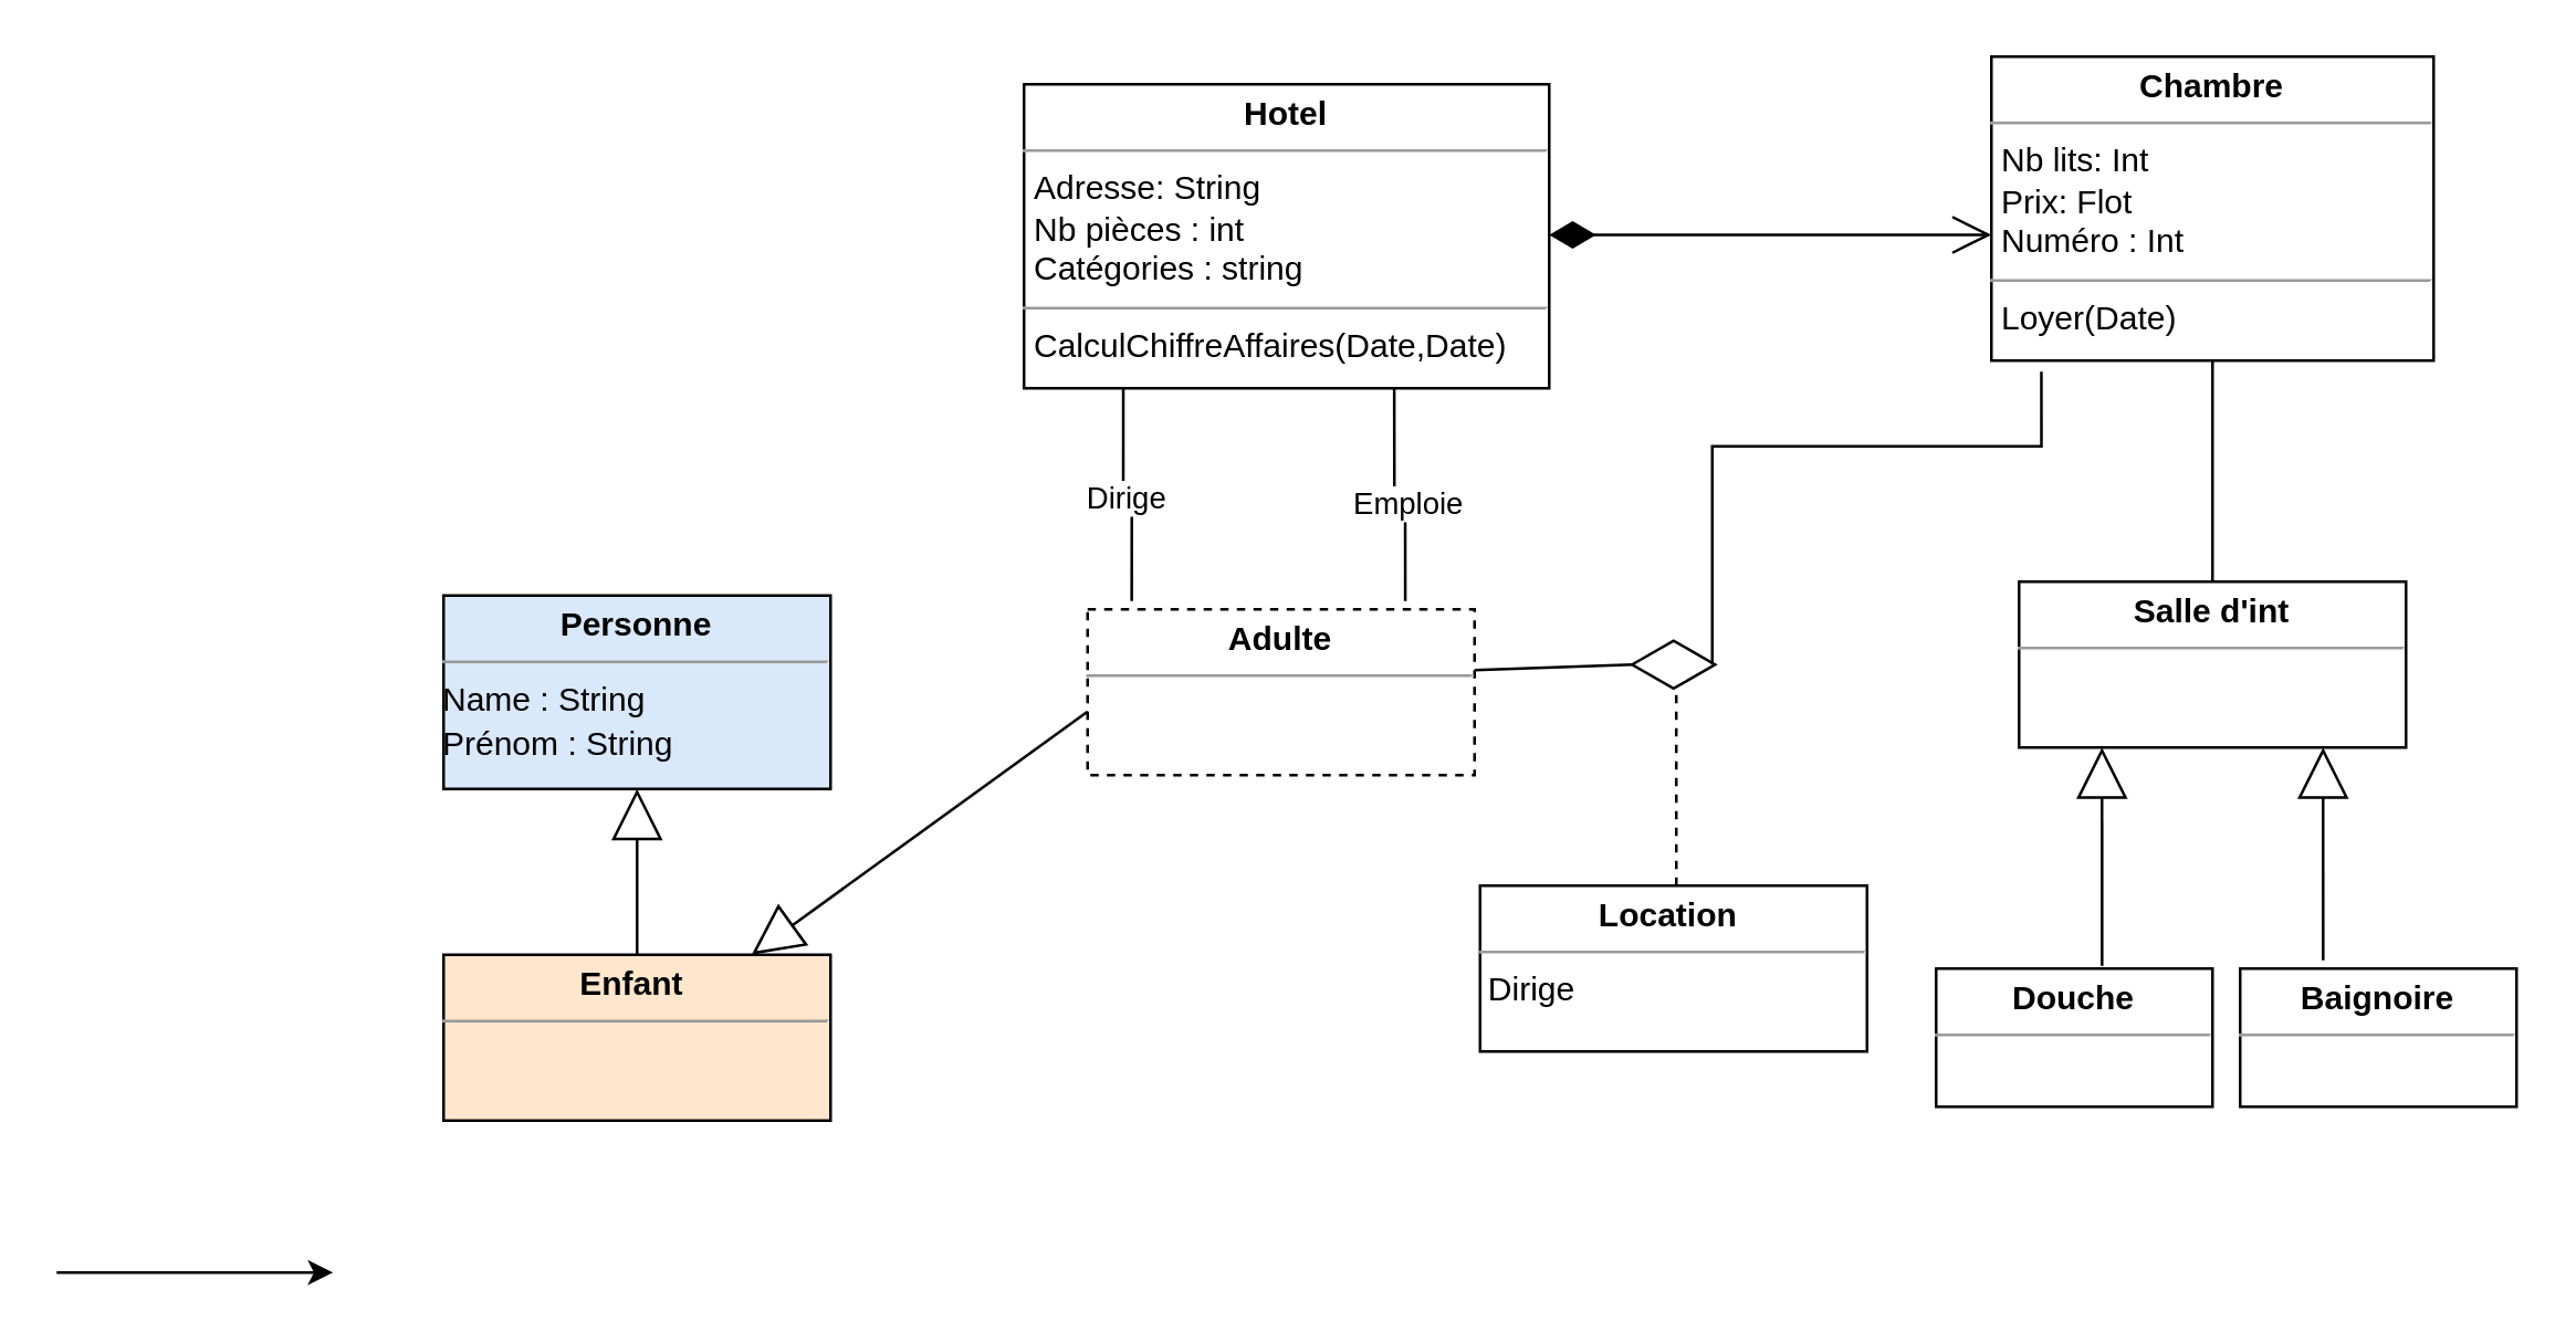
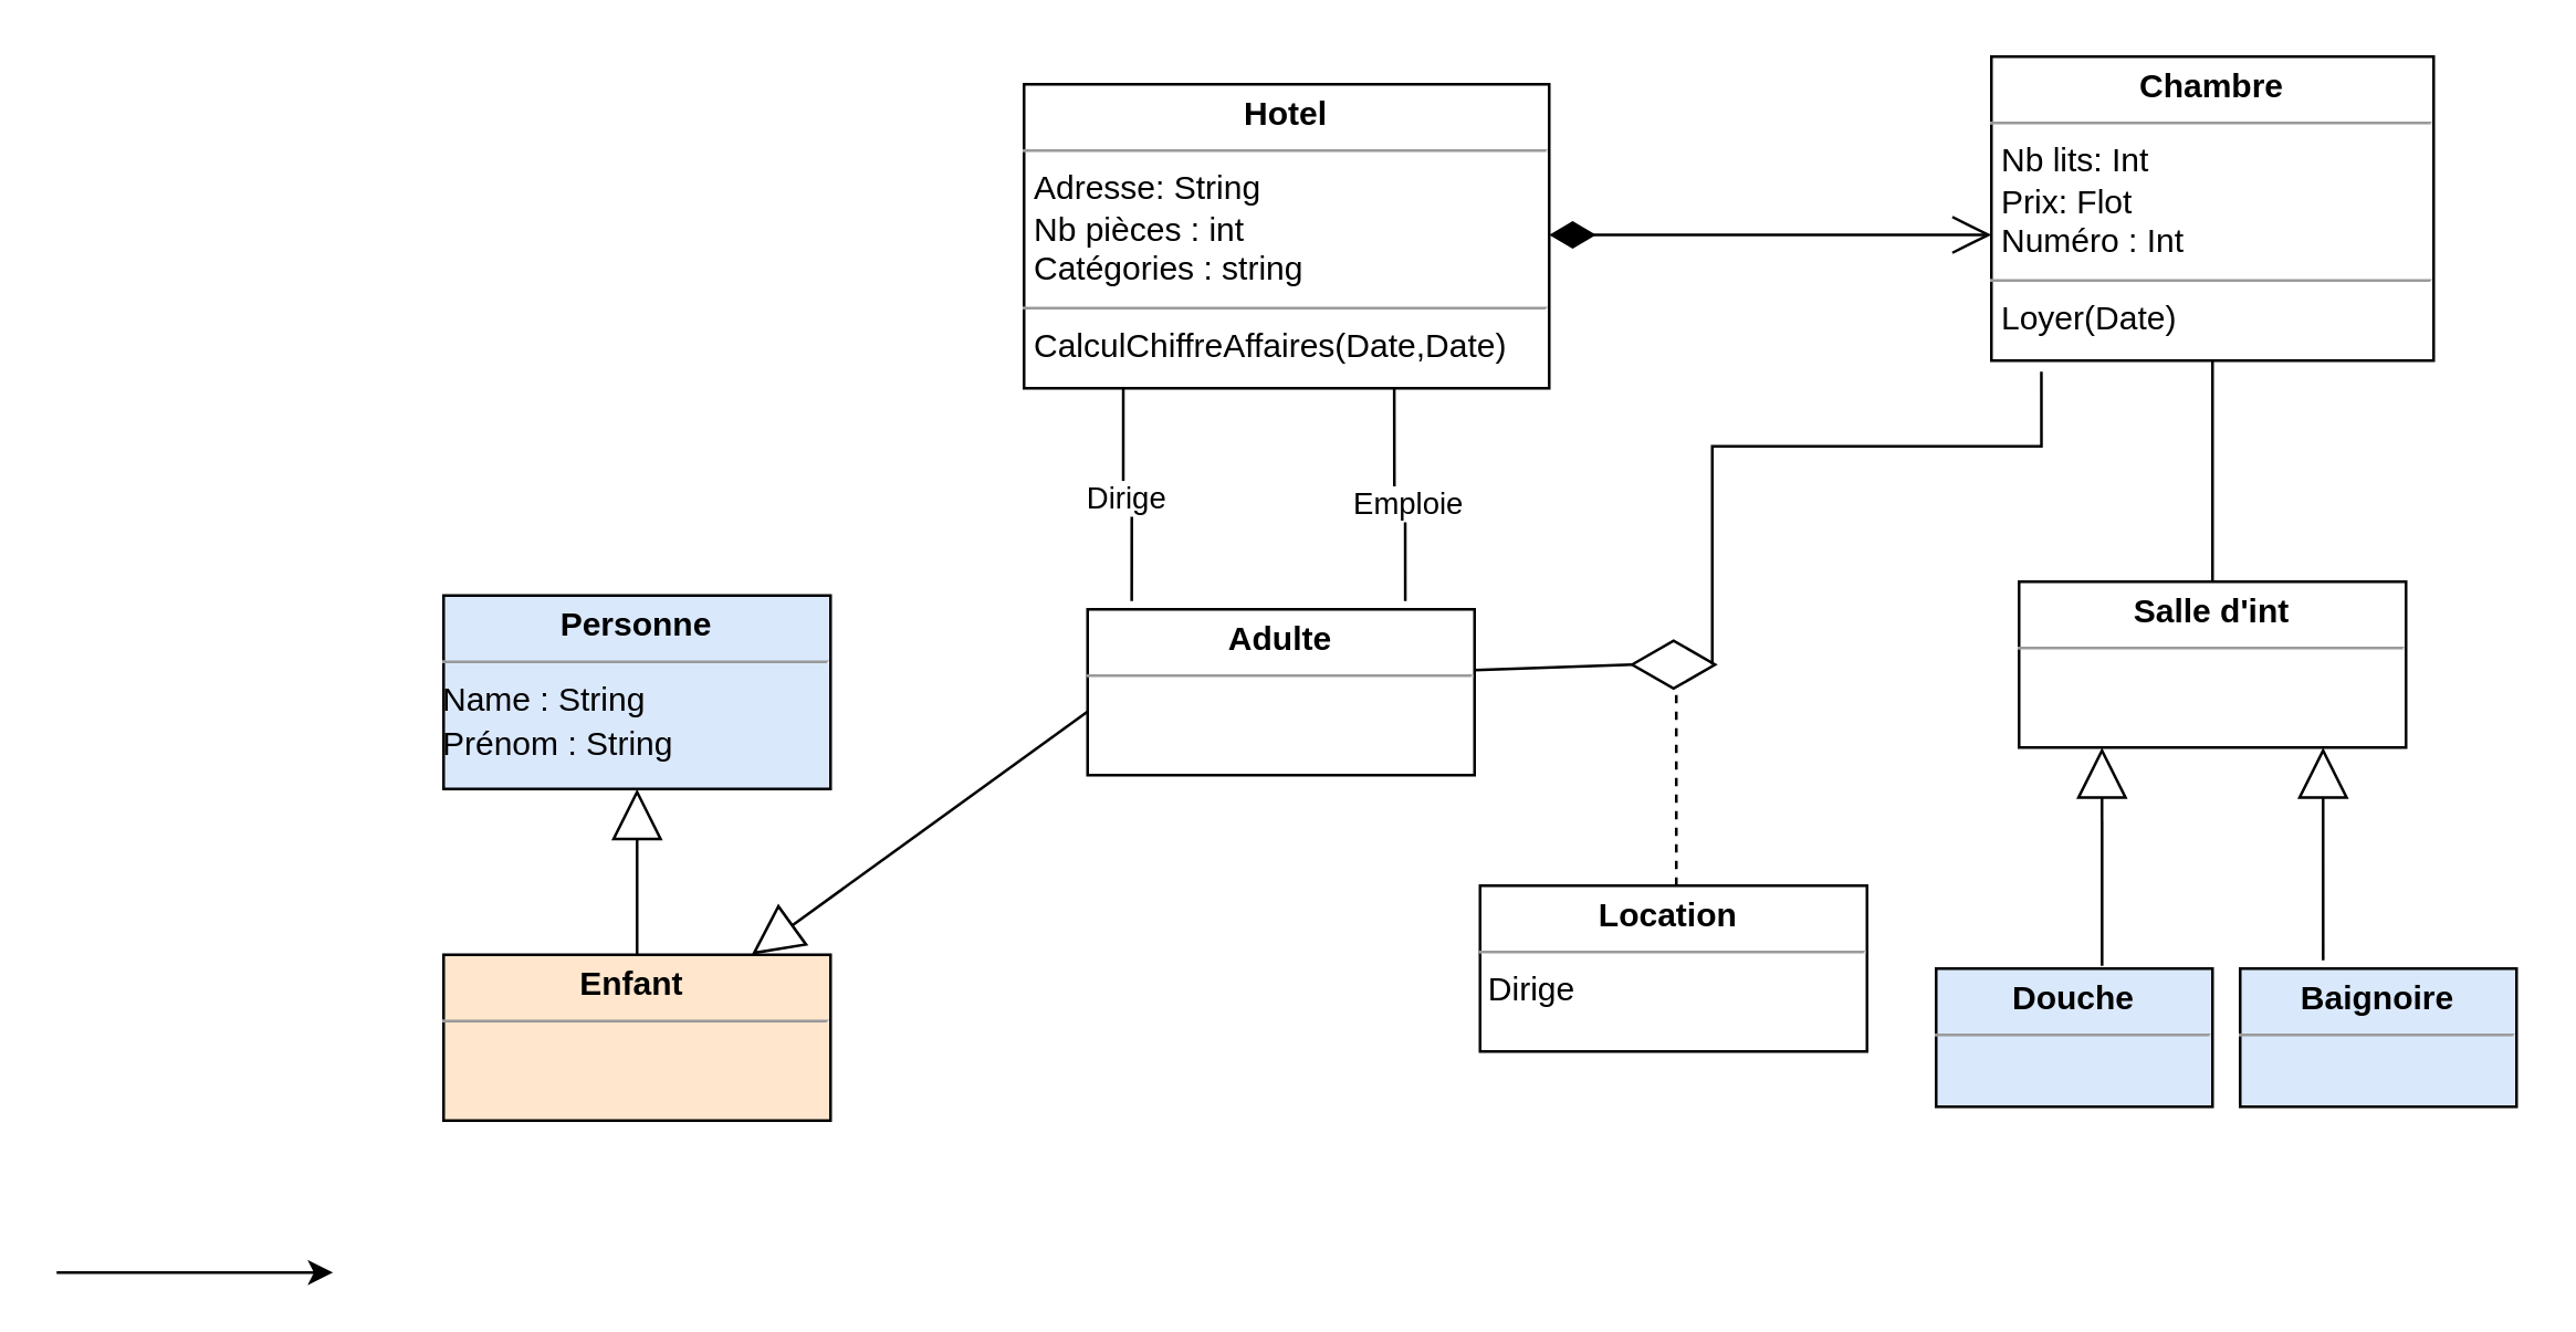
  <mxCell id="0" />
  <mxCell id="1" parent="0" />
  <mxCell id="2" value="&lt;p style=&quot;margin:0px;margin-top:4px;text-align:center;&quot;&gt;&lt;b&gt;Hotel&lt;/b&gt;&lt;/p&gt;&lt;hr size=&quot;1&quot;&gt;&lt;p style=&quot;margin:0px;margin-left:4px;&quot;&gt;Adresse: String&lt;/p&gt;&lt;p style=&quot;margin:0px;margin-left:4px;&quot;&gt;Nb pièces : int&lt;/p&gt;&lt;p style=&quot;margin:0px;margin-left:4px;&quot;&gt;Catégories : string&lt;/p&gt;&lt;hr size=&quot;1&quot;&gt;&lt;p style=&quot;margin:0px;margin-left:4px;&quot;&gt;CalculChiffreAffaires(Date,Date)&amp;nbsp;&lt;/p&gt;" style="verticalAlign=top;align=left;overflow=fill;fontSize=12;fontFamily=Helvetica;html=1;whiteSpace=wrap;" vertex="1" parent="1"><mxGeometry x="370" y="30" width="190" height="110" as="geometry" /></mxCell>
  <mxCell id="3" value="" style="edgeStyle=none;orthogonalLoop=1;jettySize=auto;html=1;rounded=0;" edge="1" parent="1"><mxGeometry width="100" relative="1" as="geometry"><mxPoint x="20" y="460" as="sourcePoint" /><mxPoint x="120" y="460" as="targetPoint" /><Array as="points" /></mxGeometry></mxCell>
  <mxCell id="4" value="" style="endArrow=open;html=1;endSize=12;startArrow=diamondThin;startSize=14;startFill=1;edgeStyle=orthogonalEdgeStyle;align=left;verticalAlign=bottom;rounded=0;" edge="1" parent="1"><mxGeometry x="-1" y="3" relative="1" as="geometry"><mxPoint x="560" y="84.5" as="sourcePoint" /><mxPoint x="720" y="84.5" as="targetPoint" /></mxGeometry></mxCell>
  <mxCell id="5" value="&lt;p style=&quot;margin:0px;margin-top:4px;text-align:center;&quot;&gt;&lt;b&gt;Chambre&lt;/b&gt;&lt;/p&gt;&lt;hr size=&quot;1&quot;&gt;&lt;p style=&quot;margin:0px;margin-left:4px;&quot;&gt;Nb lits: Int&lt;/p&gt;&lt;p style=&quot;margin:0px;margin-left:4px;&quot;&gt;Prix: Flot&lt;/p&gt;&lt;p style=&quot;margin:0px;margin-left:4px;&quot;&gt;Numéro : Int&lt;/p&gt;&lt;hr size=&quot;1&quot;&gt;&lt;p style=&quot;margin:0px;margin-left:4px;&quot;&gt;Loyer(Date)&lt;/p&gt;" style="verticalAlign=top;align=left;overflow=fill;fontSize=12;fontFamily=Helvetica;html=1;whiteSpace=wrap;" vertex="1" parent="1"><mxGeometry x="720" y="20" width="160" height="110" as="geometry" /></mxCell>
  <mxCell id="6" value="" style="endArrow=none;html=1;edgeStyle=orthogonalEdgeStyle;rounded=0;exitX=0.5;exitY=1;exitDx=0;exitDy=0;" edge="1" parent="1" source="5"><mxGeometry relative="1" as="geometry"><mxPoint x="737" y="210" as="sourcePoint" /><mxPoint x="800" y="210" as="targetPoint" /><Array as="points"><mxPoint x="800" y="170" /><mxPoint x="800" y="170" /></Array></mxGeometry></mxCell>
  <mxCell id="7" value="&lt;p style=&quot;margin:0px;margin-top:4px;text-align:center;&quot;&gt;&lt;b&gt;Salle d'int&lt;/b&gt;&lt;/p&gt;&lt;hr size=&quot;1&quot;&gt;&lt;div style=&quot;height:2px;&quot;&gt;&lt;/div&gt;" style="verticalAlign=top;align=left;overflow=fill;fontSize=12;fontFamily=Helvetica;html=1;whiteSpace=wrap;" vertex="1" parent="1"><mxGeometry x="730" y="210" width="140" height="60" as="geometry" /></mxCell>
  <mxCell id="8" value="" style="endArrow=block;endSize=16;endFill=0;html=1;rounded=0;entryX=0.364;entryY=1.017;entryDx=0;entryDy=0;entryPerimeter=0;" edge="1" parent="1"><mxGeometry width="160" relative="1" as="geometry"><mxPoint x="760.04" y="348.98" as="sourcePoint" /><mxPoint x="760" y="270" as="targetPoint" /></mxGeometry></mxCell>
  <mxCell id="9" value="" style="endArrow=block;endSize=16;endFill=0;html=1;rounded=0;entryX=0.857;entryY=1.05;entryDx=0;entryDy=0;entryPerimeter=0;" edge="1" parent="1"><mxGeometry width="160" relative="1" as="geometry"><mxPoint x="840.02" y="347" as="sourcePoint" /><mxPoint x="840" y="270" as="targetPoint" /><Array as="points"><mxPoint x="840" y="310" /><mxPoint x="840" y="300" /></Array></mxGeometry></mxCell>
- <mxCell id="10" value="&lt;p style=&quot;margin:0px;margin-top:4px;text-align:center;&quot;&gt;&lt;b&gt;Douche&lt;/b&gt;&lt;/p&gt;&lt;hr size=&quot;1&quot;&gt;&lt;div style=&quot;height:2px;&quot;&gt;&lt;/div&gt;" style="verticalAlign=top;align=left;overflow=fill;fontSize=12;fontFamily=Helvetica;html=1;whiteSpace=wrap;" vertex="1" parent="1"><mxGeometry x="700" y="350" width="100" height="50" as="geometry" /></mxCell>
- <mxCell id="11" value="&lt;p style=&quot;margin:0px;margin-top:4px;text-align:center;&quot;&gt;&lt;b&gt;Baignoire&lt;/b&gt;&lt;/p&gt;&lt;hr size=&quot;1&quot;&gt;&lt;div style=&quot;height:2px;&quot;&gt;&lt;/div&gt;" style="verticalAlign=top;align=left;overflow=fill;fontSize=12;fontFamily=Helvetica;html=1;whiteSpace=wrap;" vertex="1" parent="1"><mxGeometry x="810" y="350" width="100" height="50" as="geometry" /></mxCell>
- <mxCell id="12" value="&lt;p style=&quot;margin:0px;margin-top:4px;text-align:center;&quot;&gt;&lt;b&gt;Adulte&lt;/b&gt;&lt;/p&gt;&lt;hr size=&quot;1&quot;&gt;&lt;div style=&quot;height:2px;&quot;&gt;&lt;/div&gt;" style="verticalAlign=top;align=left;overflow=fill;fontSize=12;fontFamily=Helvetica;html=1;whiteSpace=wrap;dashed=1;" vertex="1" parent="1"><mxGeometry x="393" y="220" width="140" height="60" as="geometry" /></mxCell>
+ <mxCell id="10" value="&lt;p style=&quot;margin:0px;margin-top:4px;text-align:center;&quot;&gt;&lt;b&gt;Douche&lt;/b&gt;&lt;/p&gt;&lt;hr size=&quot;1&quot;&gt;&lt;div style=&quot;height:2px;&quot;&gt;&lt;/div&gt;" style="verticalAlign=top;align=left;overflow=fill;fontSize=12;fontFamily=Helvetica;html=1;whiteSpace=wrap;fillColor=#dae8fc;" vertex="1" parent="1"><mxGeometry x="700" y="350" width="100" height="50" as="geometry" /></mxCell>
+ <mxCell id="11" value="&lt;p style=&quot;margin:0px;margin-top:4px;text-align:center;&quot;&gt;&lt;b&gt;Baignoire&lt;/b&gt;&lt;/p&gt;&lt;hr size=&quot;1&quot;&gt;&lt;div style=&quot;height:2px;&quot;&gt;&lt;/div&gt;" style="verticalAlign=top;align=left;overflow=fill;fontSize=12;fontFamily=Helvetica;html=1;whiteSpace=wrap;fillColor=#dae8fc;" vertex="1" parent="1"><mxGeometry x="810" y="350" width="100" height="50" as="geometry" /></mxCell>
+ <mxCell id="12" value="&lt;p style=&quot;margin:0px;margin-top:4px;text-align:center;&quot;&gt;&lt;b&gt;Adulte&lt;/b&gt;&lt;/p&gt;&lt;hr size=&quot;1&quot;&gt;&lt;div style=&quot;height:2px;&quot;&gt;&lt;/div&gt;" style="verticalAlign=top;align=left;overflow=fill;fontSize=12;fontFamily=Helvetica;html=1;whiteSpace=wrap;" vertex="1" parent="1"><mxGeometry x="393" y="220" width="140" height="60" as="geometry" /></mxCell>
  <mxCell id="13" value="" style="endArrow=none;html=1;edgeStyle=orthogonalEdgeStyle;rounded=0;exitX=0.114;exitY=-0.05;exitDx=0;exitDy=0;exitPerimeter=0;entryX=0.189;entryY=1;entryDx=0;entryDy=0;entryPerimeter=0;" edge="1" parent="1" source="12" target="2"><mxGeometry relative="1" as="geometry"><mxPoint x="400" y="160" as="sourcePoint" /><mxPoint x="406" y="150" as="targetPoint" /></mxGeometry></mxCell>
  <mxCell id="14" value="Dirige" style="edgeLabel;html=1;align=center;verticalAlign=middle;resizable=0;points=[];" vertex="1" connectable="0" parent="13"><mxGeometry x="0.027" y="-1" relative="1" as="geometry"><mxPoint as="offset" /></mxGeometry></mxCell>
  <mxCell id="15" value="" style="endArrow=none;html=1;edgeStyle=orthogonalEdgeStyle;rounded=0;entryX=0.821;entryY=-0.05;entryDx=0;entryDy=0;entryPerimeter=0;exitX=0.705;exitY=1;exitDx=0;exitDy=0;exitPerimeter=0;" edge="1" parent="1" source="2" target="12"><mxGeometry relative="1" as="geometry"><mxPoint x="500" y="138" as="sourcePoint" /><mxPoint x="560" y="160" as="targetPoint" /></mxGeometry></mxCell>
  <mxCell id="16" value="Emploie" style="edgeLabel;html=1;align=center;verticalAlign=middle;resizable=0;points=[];" vertex="1" connectable="0" parent="15"><mxGeometry x="0.101" y="1" relative="1" as="geometry"><mxPoint as="offset" /></mxGeometry></mxCell>
  <mxCell id="17" value="" style="html=1;whiteSpace=wrap;aspect=fixed;shape=isoRectangle;" vertex="1" parent="1"><mxGeometry x="590" y="231" width="30" height="18" as="geometry" /></mxCell>
  <mxCell id="18" value="" style="endArrow=none;html=1;edgeStyle=orthogonalEdgeStyle;rounded=0;entryX=0.113;entryY=1.036;entryDx=0;entryDy=0;entryPerimeter=0;" edge="1" parent="1" target="5"><mxGeometry relative="1" as="geometry"><mxPoint x="619" y="240" as="sourcePoint" /><mxPoint x="560" y="160" as="targetPoint" /><Array as="points"><mxPoint x="619" y="161" /><mxPoint x="738" y="161" /></Array></mxGeometry></mxCell>
  <mxCell id="19" value="" style="endArrow=none;dashed=1;html=1;rounded=0;entryX=0.533;entryY=1;entryDx=0;entryDy=0;entryPerimeter=0;" edge="1" parent="1" target="17"><mxGeometry width="50" height="50" relative="1" as="geometry"><mxPoint x="606" y="320" as="sourcePoint" /><mxPoint x="510" y="120" as="targetPoint" /></mxGeometry></mxCell>
  <mxCell id="20" value="&lt;p style=&quot;margin:0px;margin-top:4px;text-align:center;&quot;&gt;&lt;b&gt;Location&amp;nbsp;&lt;/b&gt;&lt;/p&gt;&lt;hr size=&quot;1&quot;&gt;&lt;div style=&quot;height:2px;&quot;&gt;&amp;nbsp;Dirige&lt;/div&gt;" style="verticalAlign=top;align=left;overflow=fill;fontSize=12;fontFamily=Helvetica;html=1;whiteSpace=wrap;" vertex="1" parent="1"><mxGeometry x="535" y="320" width="140" height="60" as="geometry" /></mxCell>
  <mxCell id="21" value="" style="endArrow=block;endSize=16;endFill=0;html=1;rounded=0;exitX=0;exitY=0.617;exitDx=0;exitDy=0;exitPerimeter=0;" edge="1" parent="1" source="12" target="24"><mxGeometry x="-0.111" width="160" relative="1" as="geometry"><mxPoint x="390" y="249" as="sourcePoint" /><mxPoint x="330" y="309" as="targetPoint" /><mxPoint as="offset" /></mxGeometry></mxCell>
  <mxCell id="22" value="&lt;p style=&quot;margin:0px;margin-top:4px;text-align:center;&quot;&gt;&lt;b&gt;Personne&lt;/b&gt;&lt;/p&gt;&lt;hr size=&quot;1&quot;&gt;&lt;div style=&quot;height:2px;&quot;&gt;Name : String&amp;nbsp;&lt;/div&gt;&lt;div style=&quot;height:2px;&quot;&gt;&lt;br&gt;&lt;/div&gt;&lt;div style=&quot;height:2px;&quot;&gt;&lt;br&gt;&lt;/div&gt;&lt;div style=&quot;height:2px;&quot;&gt;&lt;br&gt;&lt;/div&gt;&lt;div style=&quot;height:2px;&quot;&gt;&lt;br&gt;&lt;/div&gt;&lt;div style=&quot;height:2px;&quot;&gt;&lt;br&gt;&lt;/div&gt;&lt;div style=&quot;height:2px;&quot;&gt;&lt;br&gt;&lt;/div&gt;&lt;div style=&quot;height:2px;&quot;&gt;&lt;br&gt;&lt;/div&gt;&lt;div style=&quot;height:2px;&quot;&gt;Prénom : String&amp;nbsp;&lt;/div&gt;&lt;div style=&quot;height:2px;&quot;&gt;&lt;br&gt;&lt;/div&gt;&lt;div style=&quot;height:2px;&quot;&gt;&lt;br&gt;&lt;/div&gt;&lt;div style=&quot;height:2px;&quot;&gt;&lt;br&gt;&lt;/div&gt;&lt;div style=&quot;height:2px;&quot;&gt;&lt;br&gt;&lt;/div&gt;&lt;div style=&quot;height:2px;&quot;&gt;&lt;br&gt;&lt;/div&gt;&lt;div style=&quot;height:2px;&quot;&gt;&lt;br&gt;&lt;/div&gt;&lt;div style=&quot;height:2px;&quot;&gt;&lt;br&gt;&lt;/div&gt;" style="verticalAlign=top;align=left;overflow=fill;fontSize=12;fontFamily=Helvetica;html=1;whiteSpace=wrap;fillColor=#dae8fc;" vertex="1" parent="1"><mxGeometry x="160" y="215" width="140" height="70" as="geometry" /></mxCell>
  <mxCell id="23" value="" style="endArrow=block;endSize=16;endFill=0;html=1;rounded=0;entryX=0.5;entryY=1;entryDx=0;entryDy=0;" edge="1" parent="1" target="22"><mxGeometry width="160" relative="1" as="geometry"><mxPoint x="230" y="350" as="sourcePoint" /><mxPoint x="560" y="160" as="targetPoint" /><Array as="points"><mxPoint x="230" y="350" /></Array></mxGeometry></mxCell>
  <mxCell id="24" value="&lt;p style=&quot;margin:0px;margin-top:4px;text-align:center;&quot;&gt;&lt;b&gt;Enfant&amp;nbsp;&lt;/b&gt;&lt;/p&gt;&lt;hr size=&quot;1&quot;&gt;&lt;div style=&quot;height:2px;&quot;&gt;&lt;/div&gt;" style="verticalAlign=top;align=left;overflow=fill;fontSize=12;fontFamily=Helvetica;html=1;whiteSpace=wrap;fillColor=#ffe6cc;" vertex="1" parent="1"><mxGeometry x="160" y="345" width="140" height="60" as="geometry" /></mxCell>
  <mxCell id="25" value="" style="endArrow=none;html=1;rounded=0;exitX=1;exitY=0.367;exitDx=0;exitDy=0;exitPerimeter=0;" edge="1" parent="1" source="12"><mxGeometry width="50" height="50" relative="1" as="geometry"><mxPoint x="463" y="190" as="sourcePoint" /><mxPoint x="590" y="240" as="targetPoint" /></mxGeometry></mxCell>
